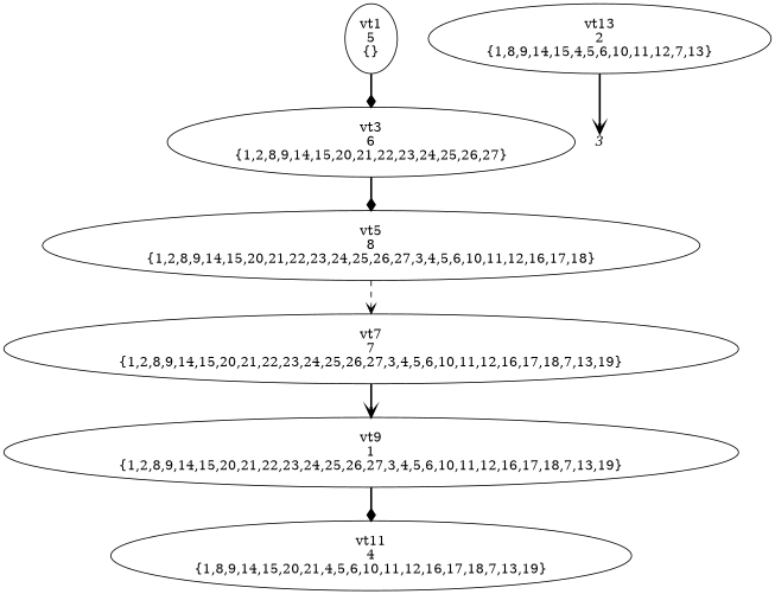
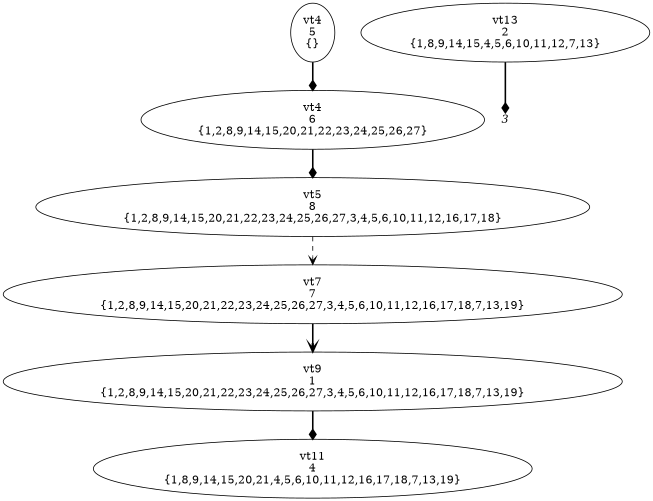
  digraph {
    node [shape=ellipse]
    edge [arrowhead=diamond style=bold]
-   n1 [label="vt1\n5\n{}"]
-   n2 [label="vt3\n6\n{1,2,8,9,14,15,20,21,22,23,24,25,26,27}"]
+   n1 [label="vt4\n5\n{}"]
+   n2 [label="vt4\n6\n{1,2,8,9,14,15,20,21,22,23,24,25,26,27}"]
    n3 [label="vt5\n8\n{1,2,8,9,14,15,20,21,22,23,24,25,26,27,3,4,5,6,10,11,12,16,17,18}"]
    n4 [label="vt7\n7\n{1,2,8,9,14,15,20,21,22,23,24,25,26,27,3,4,5,6,10,11,12,16,17,18,7,13,19}"]
    n5 [label="vt9\n1\n{1,2,8,9,14,15,20,21,22,23,24,25,26,27,3,4,5,6,10,11,12,16,17,18,7,13,19}"]
    n6 [label="vt11\n4\n{1,8,9,14,15,20,21,4,5,6,10,11,12,16,17,18,7,13,19}"]
    n7 [label="vt13\n2\n{1,8,9,14,15,4,5,6,10,11,12,7,13}"]
    n8 [fixedsize=true fontname="Times-Italic" fontsize=14 height=.25 label=3 shape=plaintext width=.25]
    n1 -> n2
    n2 -> n3
    n3 -> n4 [arrowhead=vee style=dashed]
    n4 -> n5 [arrowhead=vee]
    n5 -> n6
-   n7 -> n8 [arrowhead=vee]
+   n7 -> n8
  }
